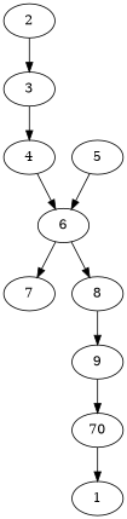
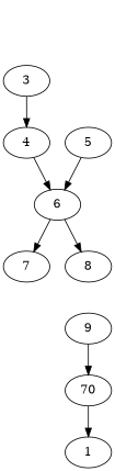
  digraph {
-   2
    3
    4
    6
    5
    7
    8
    9
    n9 [label=70]
    1
-   2 -> 3
    3 -> 4
    4 -> 6
    6 -> 7
    6 -> 8
    5 -> 6
-   8 -> 9
    9 -> n9
    n9 -> 1
  }
